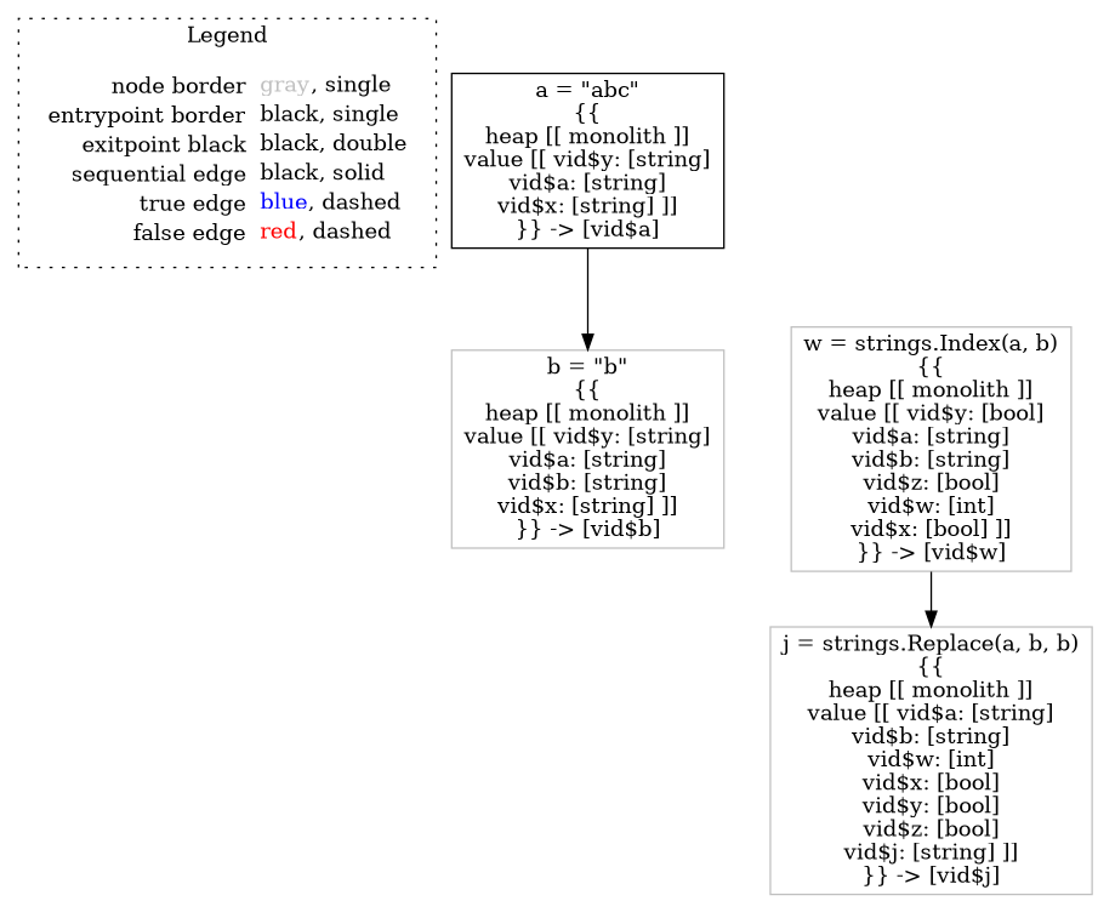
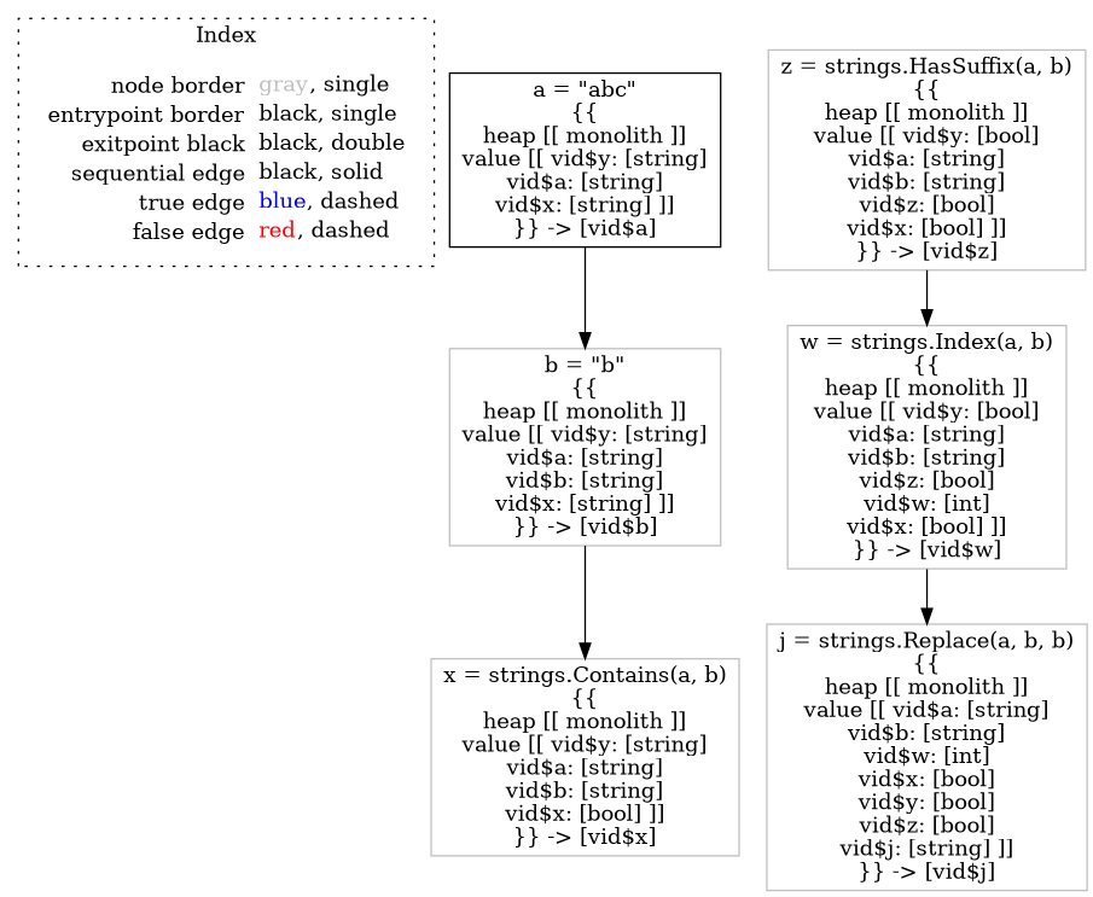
  digraph {
    node [shape=rect color=gray]
    edge [color=black]
    n1 [label=<<table border="0" cellpadding="2" cellspacing="0" cellborder="0"><tr><td align="right">node border&nbsp;</td><td align="left"><font color="gray">gray</font>, single</td></tr><tr><td align="right">entrypoint border&nbsp;</td><td align="left"><font color="black">black</font>, single</td></tr><tr><td align="right">exitpoint black&nbsp;</td><td align="left"><font color="black">black</font>, double</td></tr><tr><td align="right">sequential edge&nbsp;</td><td align="left"><font color="black">black</font>, solid</td></tr><tr><td align="right">true edge&nbsp;</td><td align="left"><font color="blue">blue</font>, dashed</td></tr><tr><td align="right">false edge&nbsp;</td><td align="left"><font color="red">red</font>, dashed</td></tr></table>> shape=plaintext color=""]
    n2 [color=black label=<a = &quot;abc&quot;<BR/>{{<BR/>heap [[ monolith ]]<BR/>value [[ vid$y: [string]<BR/>vid$a: [string]<BR/>vid$x: [string] ]]<BR/>}} -&gt; [vid$a]>]
    n3 [label=<b = &quot;b&quot;<BR/>{{<BR/>heap [[ monolith ]]<BR/>value [[ vid$y: [string]<BR/>vid$a: [string]<BR/>vid$b: [string]<BR/>vid$x: [string] ]]<BR/>}} -&gt; [vid$b]>]
+   n4 [label=<x = strings.Contains(a, b)<BR/>{{<BR/>heap [[ monolith ]]<BR/>value [[ vid$y: [string]<BR/>vid$a: [string]<BR/>vid$b: [string]<BR/>vid$x: [bool] ]]<BR/>}} -&gt; [vid$x]>]
+   n5 [label=<z = strings.HasSuffix(a, b)<BR/>{{<BR/>heap [[ monolith ]]<BR/>value [[ vid$y: [bool]<BR/>vid$a: [string]<BR/>vid$b: [string]<BR/>vid$z: [bool]<BR/>vid$x: [bool] ]]<BR/>}} -&gt; [vid$z]>]
    n6 [label=<w = strings.Index(a, b)<BR/>{{<BR/>heap [[ monolith ]]<BR/>value [[ vid$y: [bool]<BR/>vid$a: [string]<BR/>vid$b: [string]<BR/>vid$z: [bool]<BR/>vid$w: [int]<BR/>vid$x: [bool] ]]<BR/>}} -&gt; [vid$w]>]
    n7 [label=<j = strings.Replace(a, b, b)<BR/>{{<BR/>heap [[ monolith ]]<BR/>value [[ vid$a: [string]<BR/>vid$b: [string]<BR/>vid$w: [int]<BR/>vid$x: [bool]<BR/>vid$y: [bool]<BR/>vid$z: [bool]<BR/>vid$j: [string] ]]<BR/>}} -&gt; [vid$j]>]
    subgraph cluster_1 {
-     label=Legend
+     label=Index
      style=dotted
      n1
    }
    n2 -> n3
+   n3 -> n4
+   n5 -> n6
    n6 -> n7
  }
